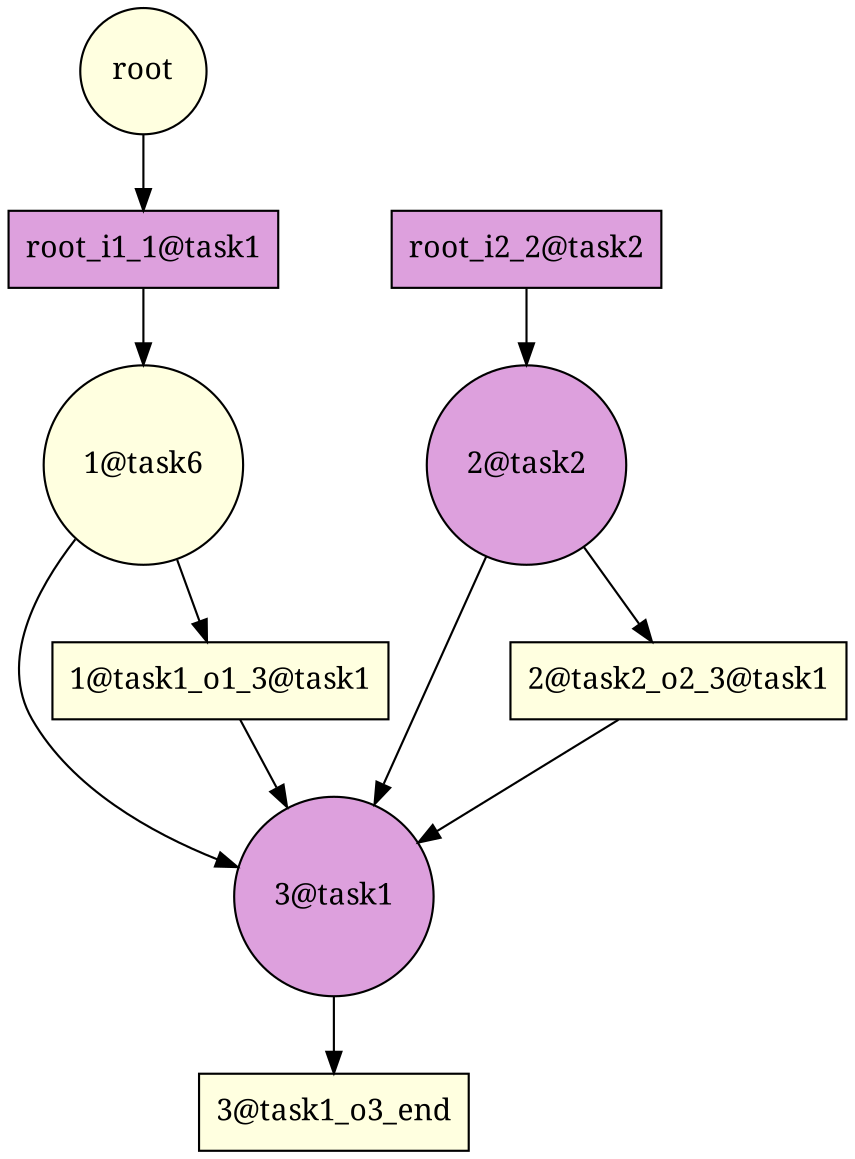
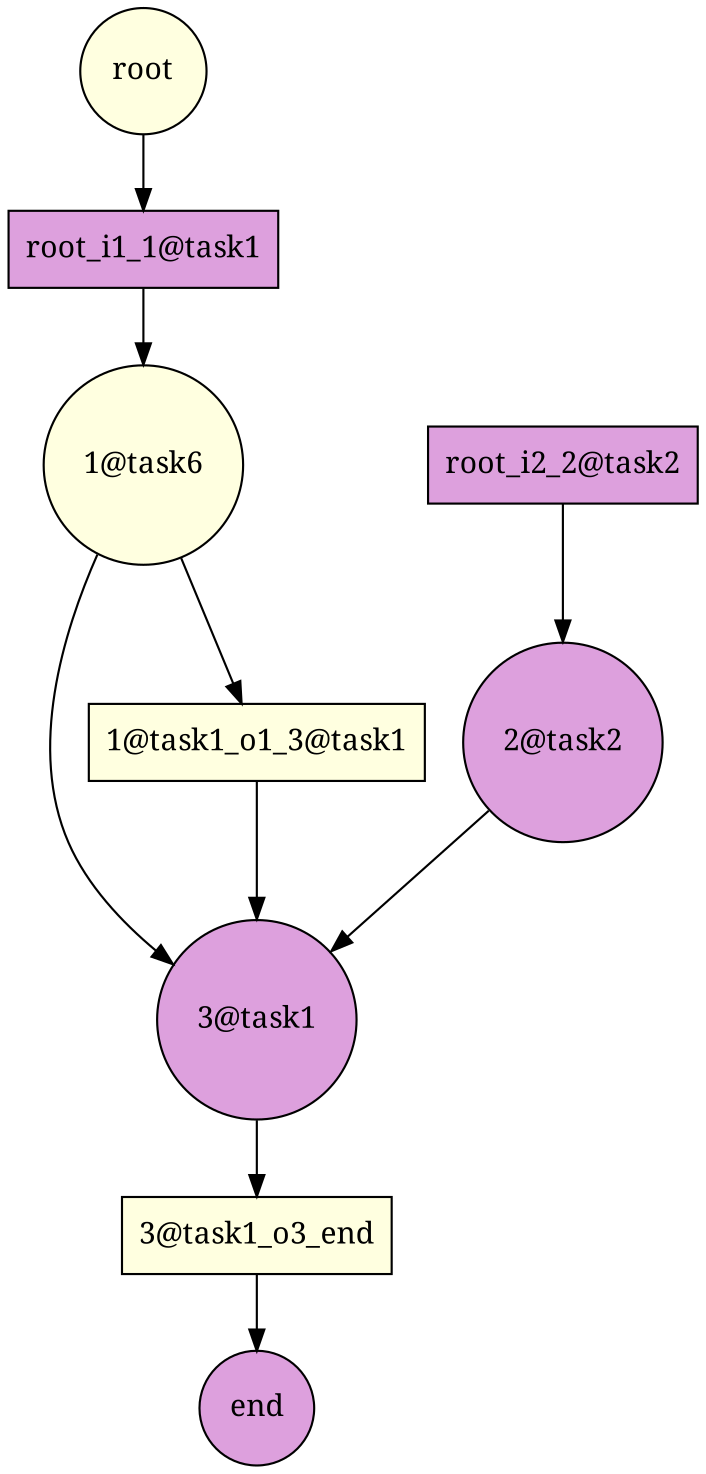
  digraph {
    fontname="Noto Serif"
    node [fillcolor=lightyellow fontname="Noto Serif" shape=circle style=filled]
    edge [fontname="Noto Serif"]
    n1 [label=root]
    n2 [fillcolor=plum label="root_i1_1@task1" shape=box]
    n3 [label="1@task6"]
    n4 [fillcolor=plum label="root_i2_2@task2" shape=box]
    n5 [fillcolor=plum label="2@task2"]
    n6 [fillcolor=plum label="3@task1"]
    n7 [label="1@task1_o1_3@task1" shape=box]
    n8 [label="3@task1_o3_end" shape=box]
-   n9 [label="2@task2_o2_3@task1" shape=box]
+   n10 [fillcolor=plum label=end]
    n1 -> n2
    n2 -> n3
    n3 -> n6
    n3 -> n7
    n4 -> n5
    n5 -> n6
-   n5 -> n9
    n6 -> n8
    n7 -> n6
-   n9 -> n6
+   n8 -> n10
  }
